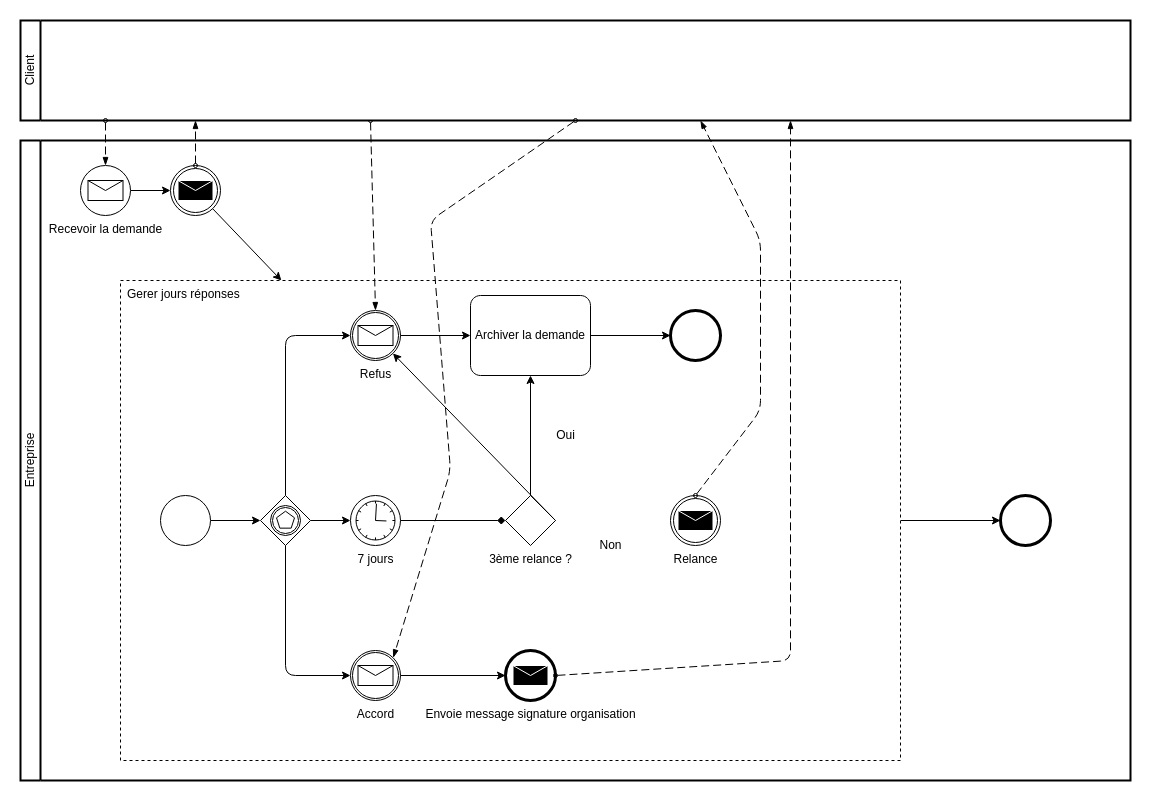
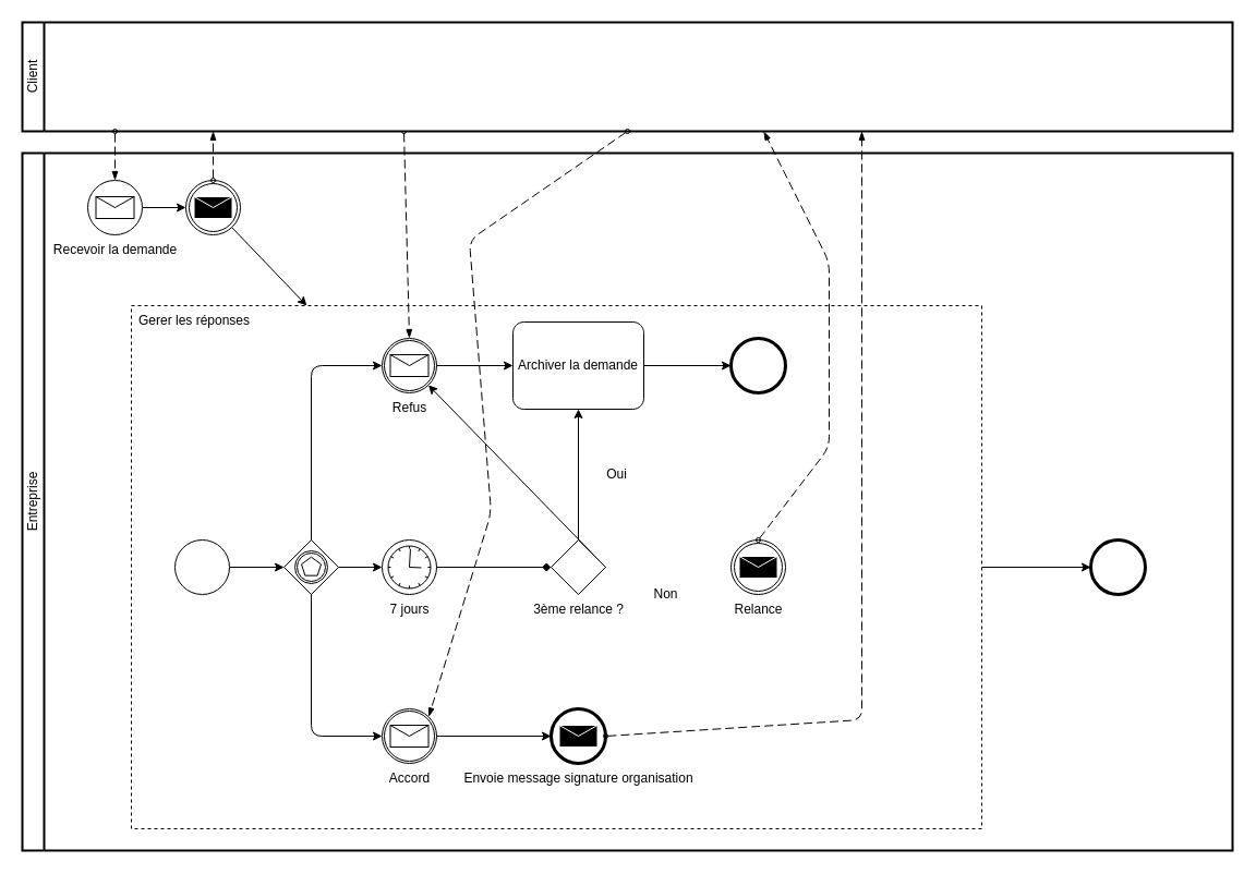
  <mxCell id="0" />
  <mxCell id="1" parent="0" />
  <mxCell id="2" value="Entreprise" style="swimlane;html=1;startSize=20;fontStyle=0;collapsible=0;horizontal=0;swimlaneLine=1;swimlaneFillColor=#ffffff;strokeWidth=2;whiteSpace=wrap;" vertex="1" parent="1"><mxGeometry x="20" y="140" width="1110" height="640" as="geometry" /></mxCell>
  <mxCell id="3" value="" style="edgeStyle=none;html=1;" edge="1" parent="2" source="4" target="6"><mxGeometry relative="1" as="geometry" /></mxCell>
  <mxCell id="4" value="Recevoir la demande" style="points=[[0.145,0.145,0],[0.5,0,0],[0.855,0.145,0],[1,0.5,0],[0.855,0.855,0],[0.5,1,0],[0.145,0.855,0],[0,0.5,0]];shape=mxgraph.bpmn.event;html=1;verticalLabelPosition=bottom;labelBackgroundColor=#ffffff;verticalAlign=top;align=center;perimeter=ellipsePerimeter;outlineConnect=0;aspect=fixed;outline=standard;symbol=message;" vertex="1" parent="2"><mxGeometry x="60" y="25" width="50" height="50" as="geometry" /></mxCell>
  <mxCell id="5" value="" style="edgeStyle=none;html=1;" edge="1" parent="2" source="6" target="8"><mxGeometry relative="1" as="geometry" /></mxCell>
  <mxCell id="6" value="" style="points=[[0.145,0.145,0],[0.5,0,0],[0.855,0.145,0],[1,0.5,0],[0.855,0.855,0],[0.5,1,0],[0.145,0.855,0],[0,0.5,0]];shape=mxgraph.bpmn.event;html=1;verticalLabelPosition=bottom;labelBackgroundColor=#ffffff;verticalAlign=top;align=center;perimeter=ellipsePerimeter;outlineConnect=0;aspect=fixed;outline=throwing;symbol=message;" vertex="1" parent="2"><mxGeometry x="150" y="25" width="50" height="50" as="geometry" /></mxCell>
  <mxCell id="7" value="" style="edgeStyle=none;html=1;" edge="1" parent="2" source="8" target="31"><mxGeometry relative="1" as="geometry" /></mxCell>
- <mxCell id="8" value="Gerer jours réponses" style="points=[[0.25,0,0],[0.5,0,0],[0.75,0,0],[1,0.25,0],[1,0.5,0],[1,0.75,0],[0.75,1,0],[0.5,1,0],[0.25,1,0],[0,0.75,0],[0,0.5,0],[0,0.25,0]];shape=mxgraph.bpmn.task;arcSize=10;taskMarker=abstract;outline=none;symbol=general;bpmnShapeType=subprocess;isLoopSub=0;verticalAlign=top;align=left;spacingLeft=5;html=1;whiteSpace=wrap;" vertex="1" parent="2"><mxGeometry x="100" y="140" width="780" height="480" as="geometry" /></mxCell>
+ <mxCell id="8" value="Gerer les réponses" style="points=[[0.25,0,0],[0.5,0,0],[0.75,0,0],[1,0.25,0],[1,0.5,0],[1,0.75,0],[0.75,1,0],[0.5,1,0],[0.25,1,0],[0,0.75,0],[0,0.5,0],[0,0.25,0]];shape=mxgraph.bpmn.task;arcSize=10;taskMarker=abstract;outline=none;symbol=general;bpmnShapeType=subprocess;isLoopSub=0;verticalAlign=top;align=left;spacingLeft=5;html=1;whiteSpace=wrap;" vertex="1" parent="2"><mxGeometry x="100" y="140" width="780" height="480" as="geometry" /></mxCell>
  <mxCell id="9" value="" style="edgeStyle=none;html=1;" edge="1" parent="2" source="10" target="12"><mxGeometry relative="1" as="geometry" /></mxCell>
  <mxCell id="10" value="" style="points=[[0.145,0.145,0],[0.5,0,0],[0.855,0.145,0],[1,0.5,0],[0.855,0.855,0],[0.5,1,0],[0.145,0.855,0],[0,0.5,0]];shape=mxgraph.bpmn.event;html=1;verticalLabelPosition=bottom;labelBackgroundColor=#ffffff;verticalAlign=top;align=center;perimeter=ellipsePerimeter;outlineConnect=0;aspect=fixed;outline=standard;symbol=general;" vertex="1" parent="2"><mxGeometry x="140" y="355" width="50" height="50" as="geometry" /></mxCell>
  <mxCell id="11" value="" style="edgeStyle=none;html=1;" edge="1" parent="2" source="12" target="13"><mxGeometry relative="1" as="geometry" /></mxCell>
  <mxCell id="12" value="" style="points=[[0.25,0.25,0],[0.5,0,0],[0.75,0.25,0],[1,0.5,0],[0.75,0.75,0],[0.5,1,0],[0.25,0.75,0],[0,0.5,0]];shape=mxgraph.bpmn.gateway2;html=1;verticalLabelPosition=bottom;labelBackgroundColor=#ffffff;verticalAlign=top;align=center;perimeter=rhombusPerimeter;outlineConnect=0;outline=boundInt;symbol=multiple;" vertex="1" parent="2"><mxGeometry x="240" y="355" width="50" height="50" as="geometry" /></mxCell>
  <mxCell id="13" value="7 jours" style="points=[[0.145,0.145,0],[0.5,0,0],[0.855,0.145,0],[1,0.5,0],[0.855,0.855,0],[0.5,1,0],[0.145,0.855,0],[0,0.5,0]];shape=mxgraph.bpmn.event;html=1;verticalLabelPosition=bottom;labelBackgroundColor=#ffffff;verticalAlign=top;align=center;perimeter=ellipsePerimeter;outlineConnect=0;aspect=fixed;outline=standard;symbol=timer;" vertex="1" parent="2"><mxGeometry x="330" y="355" width="50" height="50" as="geometry" /></mxCell>
  <mxCell id="14" value="Refus" style="points=[[0.145,0.145,0],[0.5,0,0],[0.855,0.145,0],[1,0.5,0],[0.855,0.855,0],[0.5,1,0],[0.145,0.855,0],[0,0.5,0]];shape=mxgraph.bpmn.event;html=1;verticalLabelPosition=bottom;labelBackgroundColor=#ffffff;verticalAlign=top;align=center;perimeter=ellipsePerimeter;outlineConnect=0;aspect=fixed;outline=catching;symbol=message;" vertex="1" parent="2"><mxGeometry x="330" y="170" width="50" height="50" as="geometry" /></mxCell>
  <mxCell id="15" style="edgeStyle=none;html=1;exitX=0.5;exitY=0;exitDx=0;exitDy=0;exitPerimeter=0;entryX=0;entryY=0.5;entryDx=0;entryDy=0;entryPerimeter=0;" edge="1" parent="2" source="12" target="14"><mxGeometry relative="1" as="geometry"><Array as="points"><mxPoint x="265" y="195" /></Array></mxGeometry></mxCell>
  <mxCell id="16" value="" style="edgeStyle=none;html=1;" edge="1" parent="2" source="17" target="30"><mxGeometry relative="1" as="geometry" /></mxCell>
  <mxCell id="17" value="Archiver la demande" style="points=[[0.25,0,0],[0.5,0,0],[0.75,0,0],[1,0.25,0],[1,0.5,0],[1,0.75,0],[0.75,1,0],[0.5,1,0],[0.25,1,0],[0,0.75,0],[0,0.5,0],[0,0.25,0]];shape=mxgraph.bpmn.task;whiteSpace=wrap;rectStyle=rounded;size=10;html=1;container=1;expand=0;collapsible=0;taskMarker=abstract;" vertex="1" parent="2"><mxGeometry x="450" y="155" width="120" height="80" as="geometry" /></mxCell>
  <mxCell id="18" style="edgeStyle=none;html=1;exitX=1;exitY=0.5;exitDx=0;exitDy=0;exitPerimeter=0;entryX=0;entryY=0.5;entryDx=0;entryDy=0;entryPerimeter=0;" edge="1" parent="2" source="14" target="17"><mxGeometry relative="1" as="geometry" /></mxCell>
  <mxCell id="19" value="3ème relance ?" style="points=[[0.25,0.25,0],[0.5,0,0],[0.75,0.25,0],[1,0.5,0],[0.75,0.75,0],[0.5,1,0],[0.25,0.75,0],[0,0.5,0]];shape=mxgraph.bpmn.gateway2;html=1;verticalLabelPosition=bottom;labelBackgroundColor=#ffffff;verticalAlign=top;align=center;perimeter=rhombusPerimeter;outlineConnect=0;outline=none;symbol=none;" vertex="1" parent="2"><mxGeometry x="485" y="355" width="50" height="50" as="geometry" /></mxCell>
  <mxCell id="20" style="edgeStyle=none;html=1;exitX=1;exitY=0.5;exitDx=0;exitDy=0;exitPerimeter=0;entryX=0;entryY=0.5;entryDx=0;entryDy=0;entryPerimeter=0;endArrow=diamond;" edge="1" parent="2" source="13" target="19"><mxGeometry relative="1" as="geometry" /></mxCell>
  <mxCell id="21" style="edgeStyle=none;html=1;exitX=0.5;exitY=0;exitDx=0;exitDy=0;exitPerimeter=0;entryX=0.5;entryY=1;entryDx=0;entryDy=0;entryPerimeter=0;" edge="1" parent="2" source="19" target="17"><mxGeometry relative="1" as="geometry" /></mxCell>
  <mxCell id="22" value="Oui" style="text;html=1;align=center;verticalAlign=middle;resizable=0;points=[];autosize=1;strokeColor=none;fillColor=none;" vertex="1" parent="2"><mxGeometry x="525" y="280" width="40" height="30" as="geometry" /></mxCell>
  <mxCell id="23" value="Accord&lt;div&gt;&lt;br&gt;&lt;/div&gt;" style="points=[[0.145,0.145,0],[0.5,0,0],[0.855,0.145,0],[1,0.5,0],[0.855,0.855,0],[0.5,1,0],[0.145,0.855,0],[0,0.5,0]];shape=mxgraph.bpmn.event;html=1;verticalLabelPosition=bottom;labelBackgroundColor=#ffffff;verticalAlign=top;align=center;perimeter=ellipsePerimeter;outlineConnect=0;aspect=fixed;outline=catching;symbol=message;" vertex="1" parent="2"><mxGeometry x="330" y="510" width="50" height="50" as="geometry" /></mxCell>
  <mxCell id="24" style="edgeStyle=none;html=1;exitX=0.5;exitY=1;exitDx=0;exitDy=0;exitPerimeter=0;entryX=0;entryY=0.5;entryDx=0;entryDy=0;entryPerimeter=0;" edge="1" parent="2" source="12" target="23"><mxGeometry relative="1" as="geometry"><Array as="points"><mxPoint x="265" y="535" /></Array></mxGeometry></mxCell>
  <mxCell id="25" value="Envoie message signature organisation" style="points=[[0.145,0.145,0],[0.5,0,0],[0.855,0.145,0],[1,0.5,0],[0.855,0.855,0],[0.5,1,0],[0.145,0.855,0],[0,0.5,0]];shape=mxgraph.bpmn.event;html=1;verticalLabelPosition=bottom;labelBackgroundColor=#ffffff;verticalAlign=top;align=center;perimeter=ellipsePerimeter;outlineConnect=0;aspect=fixed;outline=end;symbol=message;" vertex="1" parent="2"><mxGeometry x="485" y="510" width="50" height="50" as="geometry" /></mxCell>
  <mxCell id="26" style="edgeStyle=none;html=1;exitX=1;exitY=0.5;exitDx=0;exitDy=0;exitPerimeter=0;entryX=0;entryY=0.5;entryDx=0;entryDy=0;entryPerimeter=0;" edge="1" parent="2" source="23" target="25"><mxGeometry relative="1" as="geometry" /></mxCell>
  <mxCell id="27" value="Relance" style="points=[[0.145,0.145,0],[0.5,0,0],[0.855,0.145,0],[1,0.5,0],[0.855,0.855,0],[0.5,1,0],[0.145,0.855,0],[0,0.5,0]];shape=mxgraph.bpmn.event;html=1;verticalLabelPosition=bottom;labelBackgroundColor=#ffffff;verticalAlign=top;align=center;perimeter=ellipsePerimeter;outlineConnect=0;aspect=fixed;outline=throwing;symbol=message;" vertex="1" parent="2"><mxGeometry x="650" y="355" width="50" height="50" as="geometry" /></mxCell>
  <mxCell id="28" style="edgeStyle=none;html=1;exitX=1;exitY=0.5;exitDx=0;exitDy=0;exitPerimeter=0;" edge="1" parent="2" source="19" target="14"><mxGeometry relative="1" as="geometry" /></mxCell>
  <mxCell id="29" value="Non" style="text;html=1;align=center;verticalAlign=middle;resizable=0;points=[];autosize=1;strokeColor=none;fillColor=none;" vertex="1" parent="2"><mxGeometry x="565" y="390" width="50" height="30" as="geometry" /></mxCell>
  <mxCell id="30" value="" style="points=[[0.145,0.145,0],[0.5,0,0],[0.855,0.145,0],[1,0.5,0],[0.855,0.855,0],[0.5,1,0],[0.145,0.855,0],[0,0.5,0]];shape=mxgraph.bpmn.event;html=1;verticalLabelPosition=bottom;labelBackgroundColor=#ffffff;verticalAlign=top;align=center;perimeter=ellipsePerimeter;outlineConnect=0;aspect=fixed;outline=end;symbol=terminate2;" vertex="1" parent="2"><mxGeometry x="650" y="170" width="50" height="50" as="geometry" /></mxCell>
  <mxCell id="31" value="" style="points=[[0.145,0.145,0],[0.5,0,0],[0.855,0.145,0],[1,0.5,0],[0.855,0.855,0],[0.5,1,0],[0.145,0.855,0],[0,0.5,0]];shape=mxgraph.bpmn.event;html=1;verticalLabelPosition=bottom;labelBackgroundColor=#ffffff;verticalAlign=top;align=center;perimeter=ellipsePerimeter;outlineConnect=0;aspect=fixed;outline=end;symbol=terminate2;" vertex="1" parent="2"><mxGeometry x="980" y="355" width="50" height="50" as="geometry" /></mxCell>
  <mxCell id="32" value="" style="dashed=1;dashPattern=8 4;endArrow=blockThin;endFill=1;startArrow=oval;startFill=0;endSize=6;startSize=4;html=1;entryX=0.5;entryY=0;entryDx=0;entryDy=0;entryPerimeter=0;" edge="1" parent="2" target="14"><mxGeometry width="160" relative="1" as="geometry"><mxPoint x="350" y="-20" as="sourcePoint" /><mxPoint x="280" y="10" as="targetPoint" /></mxGeometry></mxCell>
  <mxCell id="33" value="" style="dashed=1;dashPattern=8 4;endArrow=blockThin;endFill=1;startArrow=oval;startFill=0;endSize=6;startSize=4;html=1;exitX=0.5;exitY=0;exitDx=0;exitDy=0;exitPerimeter=0;" edge="1" parent="2" source="27"><mxGeometry width="160" relative="1" as="geometry"><mxPoint x="674.5" y="345" as="sourcePoint" /><mxPoint x="680" y="-20" as="targetPoint" /><Array as="points"><mxPoint x="740" y="270" /><mxPoint x="740" y="100" /></Array></mxGeometry></mxCell>
  <mxCell id="34" value="" style="dashed=1;dashPattern=8 4;endArrow=blockThin;endFill=1;startArrow=oval;startFill=0;endSize=6;startSize=4;html=1;exitX=1;exitY=0.5;exitDx=0;exitDy=0;exitPerimeter=0;" edge="1" parent="2" source="25"><mxGeometry width="160" relative="1" as="geometry"><mxPoint x="535" y="545" as="sourcePoint" /><mxPoint x="770" y="-20" as="targetPoint" /><Array as="points"><mxPoint x="770" y="520" /><mxPoint x="770" y="200" /></Array></mxGeometry></mxCell>
  <mxCell id="35" value="Client" style="swimlane;html=1;startSize=20;fontStyle=0;collapsible=0;horizontal=0;swimlaneLine=1;swimlaneFillColor=#ffffff;strokeWidth=2;whiteSpace=wrap;" vertex="1" parent="1"><mxGeometry x="20" y="20" width="1110" height="100" as="geometry" /></mxCell>
  <mxCell id="36" value="" style="dashed=1;dashPattern=8 4;endArrow=blockThin;endFill=1;startArrow=oval;startFill=0;endSize=6;startSize=4;html=1;entryX=0.5;entryY=0;entryDx=0;entryDy=0;entryPerimeter=0;" edge="1" parent="35" target="4"><mxGeometry width="160" relative="1" as="geometry"><mxPoint x="85" y="100" as="sourcePoint" /><mxPoint x="240" y="80" as="targetPoint" /></mxGeometry></mxCell>
  <mxCell id="37" value="" style="dashed=1;dashPattern=8 4;endArrow=blockThin;endFill=1;startArrow=oval;startFill=0;endSize=6;startSize=4;html=1;exitX=0.5;exitY=0;exitDx=0;exitDy=0;exitPerimeter=0;" edge="1" parent="1" source="6"><mxGeometry width="160" relative="1" as="geometry"><mxPoint x="115" y="130" as="sourcePoint" /><mxPoint x="195" y="120" as="targetPoint" /></mxGeometry></mxCell>
  <mxCell id="38" value="" style="dashed=1;dashPattern=8 4;endArrow=blockThin;endFill=1;startArrow=oval;startFill=0;endSize=6;startSize=4;html=1;entryX=0.855;entryY=0.145;entryDx=0;entryDy=0;entryPerimeter=0;exitX=0.5;exitY=1;exitDx=0;exitDy=0;" edge="1" parent="1" source="35" target="23"><mxGeometry width="160" relative="1" as="geometry"><mxPoint x="270" y="510" as="sourcePoint" /><mxPoint x="275" y="700" as="targetPoint" /><Array as="points"><mxPoint x="430" y="220" /><mxPoint x="450" y="470" /></Array></mxGeometry></mxCell>
